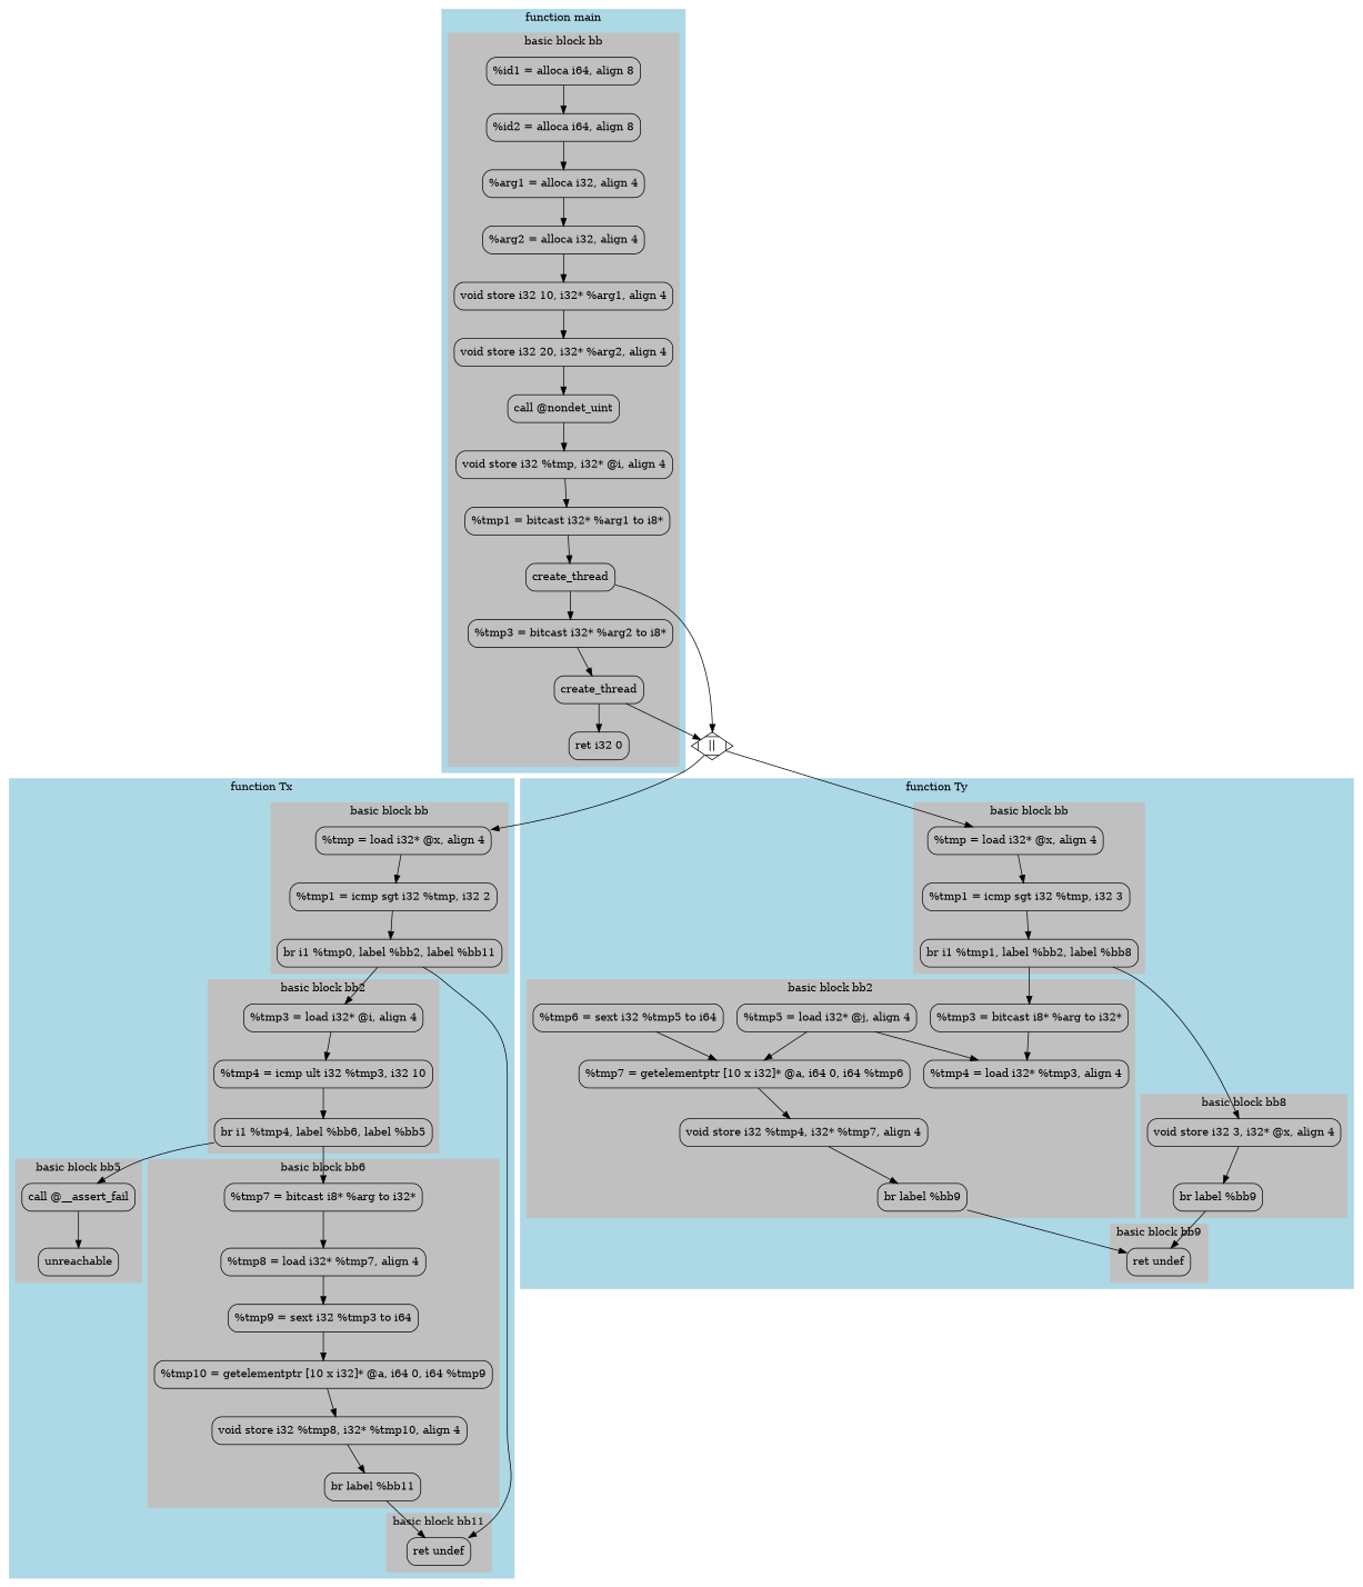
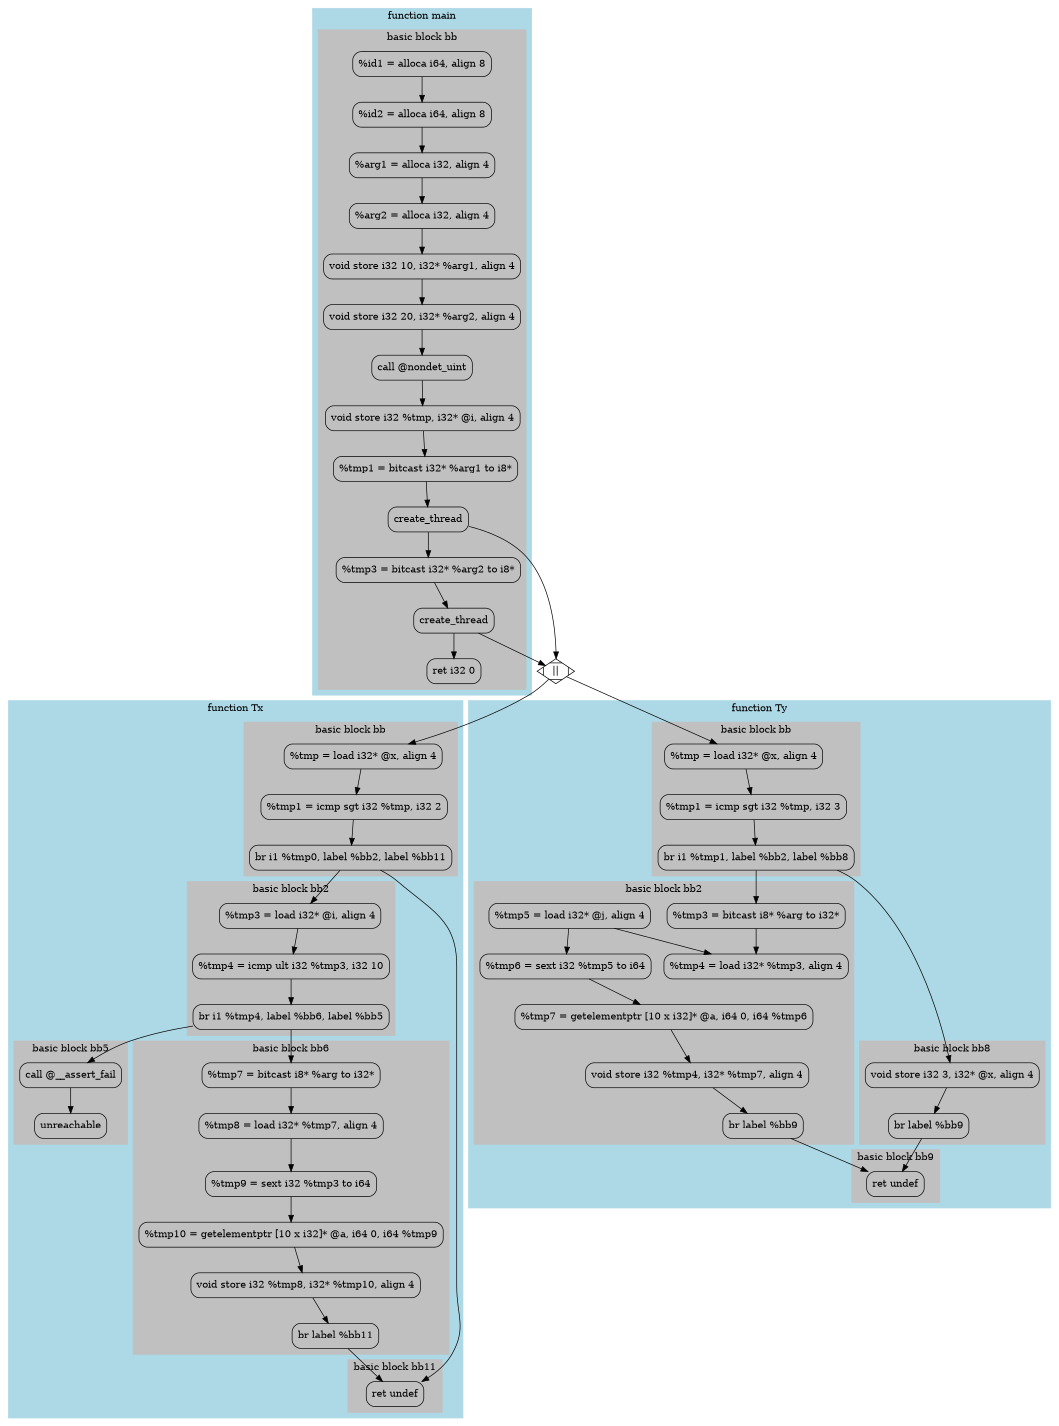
  digraph {
    node [shape=Mrecord]
    n1 [label="%id1 = alloca i64, align 8"]
    n2 [label="%id2 = alloca i64, align 8"]
    n3 [label="%arg1 = alloca i32, align 4"]
    n4 [label="%arg2 = alloca i32, align 4"]
    n5 [label="void store i32 10, i32* %arg1, align 4"]
    n6 [label="void store i32 20, i32* %arg2, align 4"]
    n7 [label="call @nondet_uint"]
    n8 [label="void store i32 %tmp, i32* @i, align 4"]
    n9 [label="%tmp1 = bitcast i32* %arg1 to i8*"]
    n10 [label=create_thread]
    n11 [label="%tmp3 = bitcast i32* %arg2 to i8*"]
    n12 [label=create_thread]
    n13 [label="ret i32 0"]
    n14 [label="%tmp = load i32* @x, align 4"]
    n15 [label="%tmp1 = icmp sgt i32 %tmp, i32 2"]
    n16 [label="br i1 %tmp0, label %bb2, label %bb11"]
    n17 [label="%tmp3 = load i32* @i, align 4"]
    n18 [label="%tmp4 = icmp ult i32 %tmp3, i32 10"]
    n19 [label="br i1 %tmp4, label %bb6, label %bb5"]
    n20 [label="call @__assert_fail"]
    n21 [label=unreachable]
    n22 [label="%tmp7 = bitcast i8* %arg to i32*"]
    n23 [label="%tmp8 = load i32* %tmp7, align 4"]
    n24 [label="%tmp9 = sext i32 %tmp3 to i64"]
    n25 [label="%tmp10 = getelementptr [10 x i32]* @a, i64 0, i64 %tmp9"]
    n26 [label="void store i32 %tmp8, i32* %tmp10, align 4"]
    n27 [label="br label %bb11"]
    n28 [label="ret undef"]
    n29 [label="%tmp = load i32* @x, align 4"]
    n30 [label="%tmp1 = icmp sgt i32 %tmp, i32 3"]
    n31 [label="br i1 %tmp1, label %bb2, label %bb8"]
    n32 [label="%tmp3 = bitcast i8* %arg to i32*"]
    n33 [label="%tmp4 = load i32* %tmp3, align 4"]
    n34 [label="%tmp5 = load i32* @j, align 4"]
    n35 [label="%tmp6 = sext i32 %tmp5 to i64"]
    n36 [label="%tmp7 = getelementptr [10 x i32]* @a, i64 0, i64 %tmp6"]
    n37 [label="void store i32 %tmp4, i32* %tmp7, align 4"]
    n38 [label="br label %bb9"]
    n39 [label="void store i32 3, i32* @x, align 4"]
    n40 [label="br label %bb9"]
    n41 [label="ret undef"]
    n42 [label="||" shape=Mdiamond]
    subgraph cluster_1 {
      color=lightblue
      label="function main"
      style=filled
      subgraph cluster_2 {
        color=gray
        label="basic block bb"
        style=filled
        n1
        n2
        n3
        n4
        n5
        n6
        n7
        n8
        n9
        n10
        n11
        n12
        n13
      }
    }
    subgraph cluster_3 {
      color=lightblue
      label="function Tx"
      style=filled
      subgraph cluster_4 {
        color=gray
        label="basic block bb"
        style=filled
        n14
        n15
        n16
      }
      subgraph cluster_5 {
        color=gray
        label="basic block bb2"
        style=filled
        n17
        n18
        n19
      }
      subgraph cluster_6 {
        color=gray
        label="basic block bb5"
        style=filled
        n20
        n21
      }
      subgraph cluster_7 {
        color=gray
        label="basic block bb6"
        style=filled
        n22
        n23
        n24
        n25
        n26
        n27
      }
      subgraph cluster_8 {
        color=gray
        label="basic block bb11"
        style=filled
        n28
      }
    }
    subgraph cluster_9 {
      color=lightblue
      label="function Ty"
      style=filled
      subgraph cluster_10 {
        color=gray
        label="basic block bb"
        style=filled
        n29
        n30
        n31
      }
      subgraph cluster_11 {
        color=gray
        label="basic block bb2"
        style=filled
        n32
        n33
        n34
        n35
        n36
        n37
        n38
      }
      subgraph cluster_12 {
        color=gray
        label="basic block bb8"
        style=filled
        n39
        n40
      }
      subgraph cluster_13 {
        color=gray
        label="basic block bb9"
        style=filled
        n41
      }
    }
    n1 -> n2
    n2 -> n3
    n3 -> n4
    n4 -> n5
    n5 -> n6
    n6 -> n7
    n7 -> n8
    n8 -> n9
    n9 -> n10
    n10 -> n11
    n10 -> n42
    n11 -> n12
    n12 -> n13
    n12 -> n42
    n14 -> n15
    n15 -> n16
    n16 -> n17
    n16 -> n28
    n17 -> n18
    n18 -> n19
    n19 -> n20
    n19 -> n22
    n20 -> n21
    n22 -> n23
    n23 -> n24
    n24 -> n25
    n25 -> n26
    n26 -> n27
    n27 -> n28
    n29 -> n30
    n30 -> n31
    n31 -> n32
    n31 -> n39
    n32 -> n33
    n34 -> n33
-   n34 -> n36
+   n34 -> n35
    n35 -> n36
    n36 -> n37
    n37 -> n38
    n38 -> n41
    n39 -> n40
    n40 -> n41
    n42 -> n14
    n42 -> n29
  }
